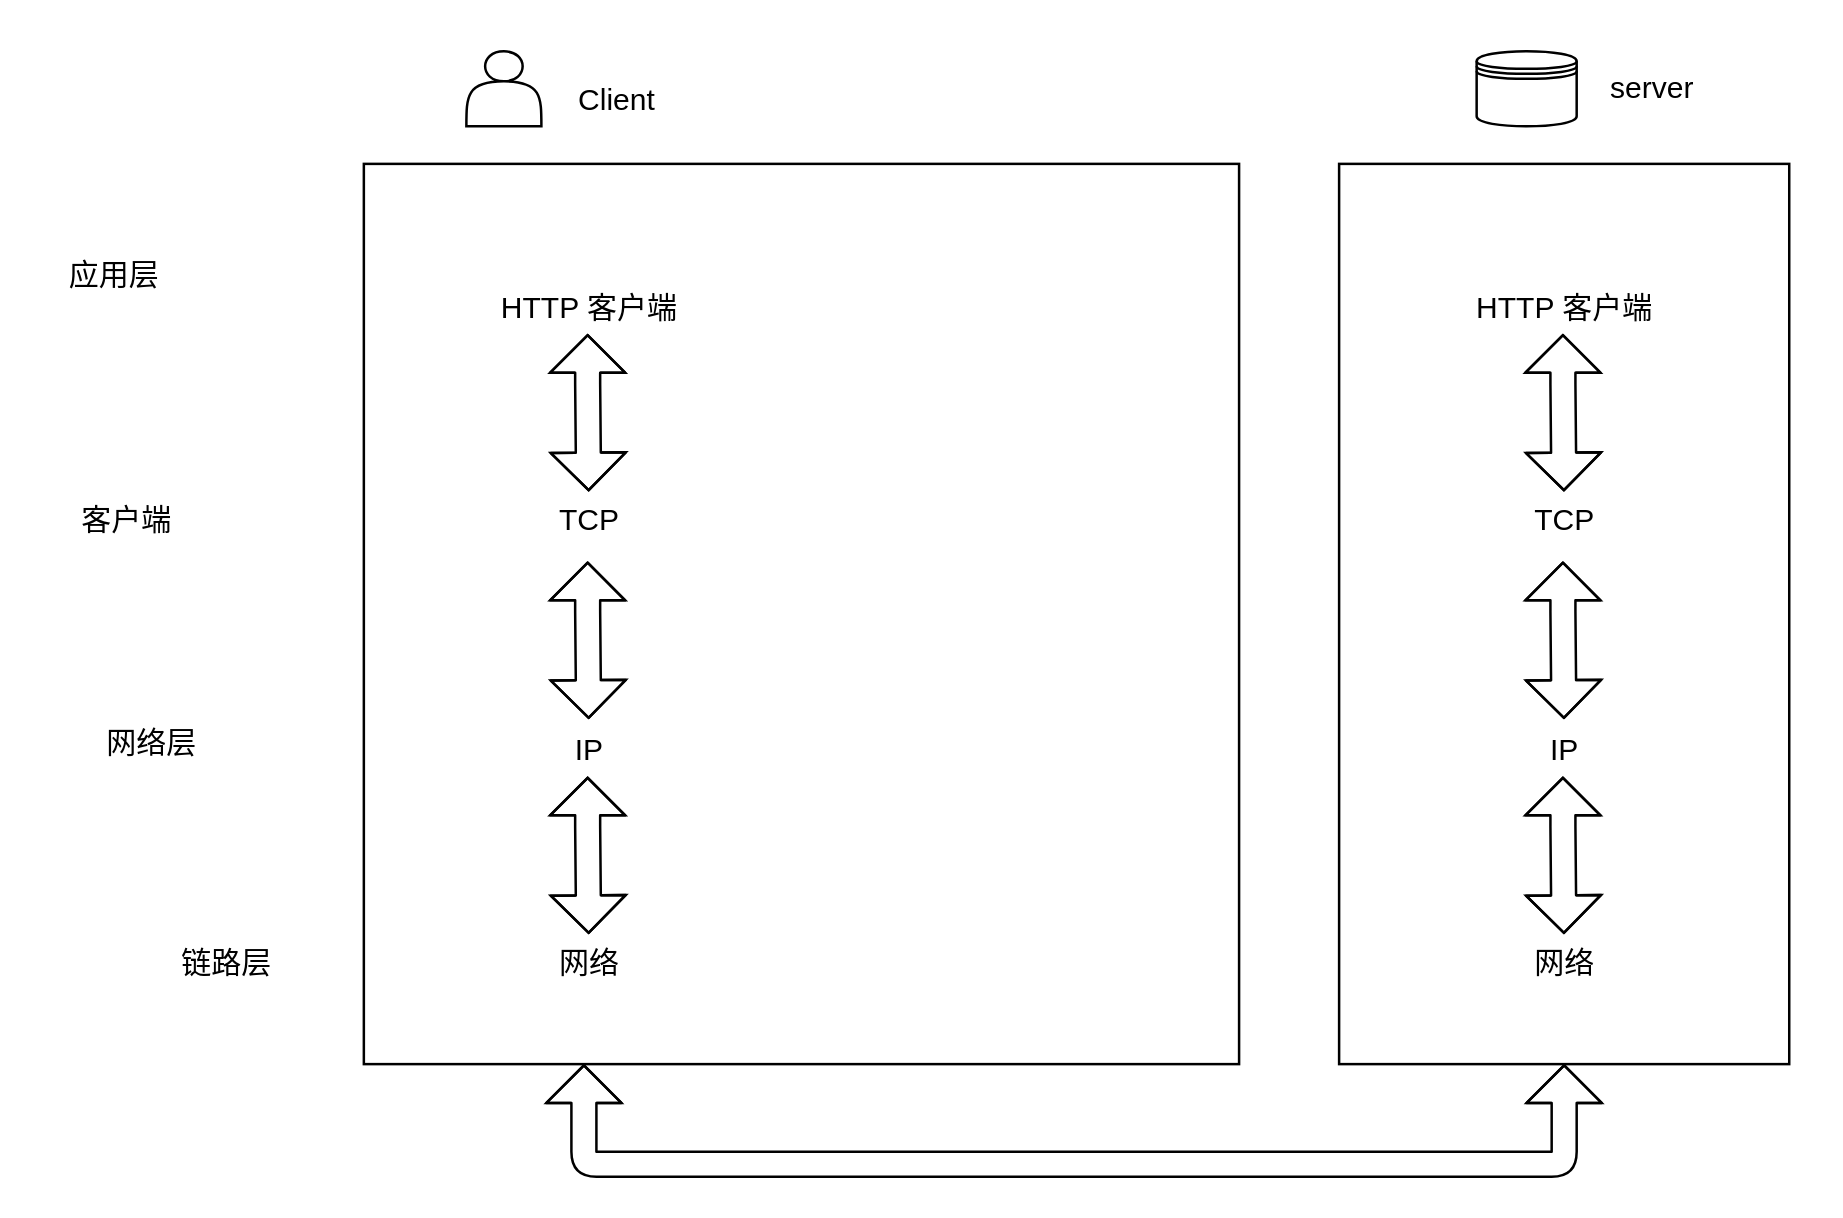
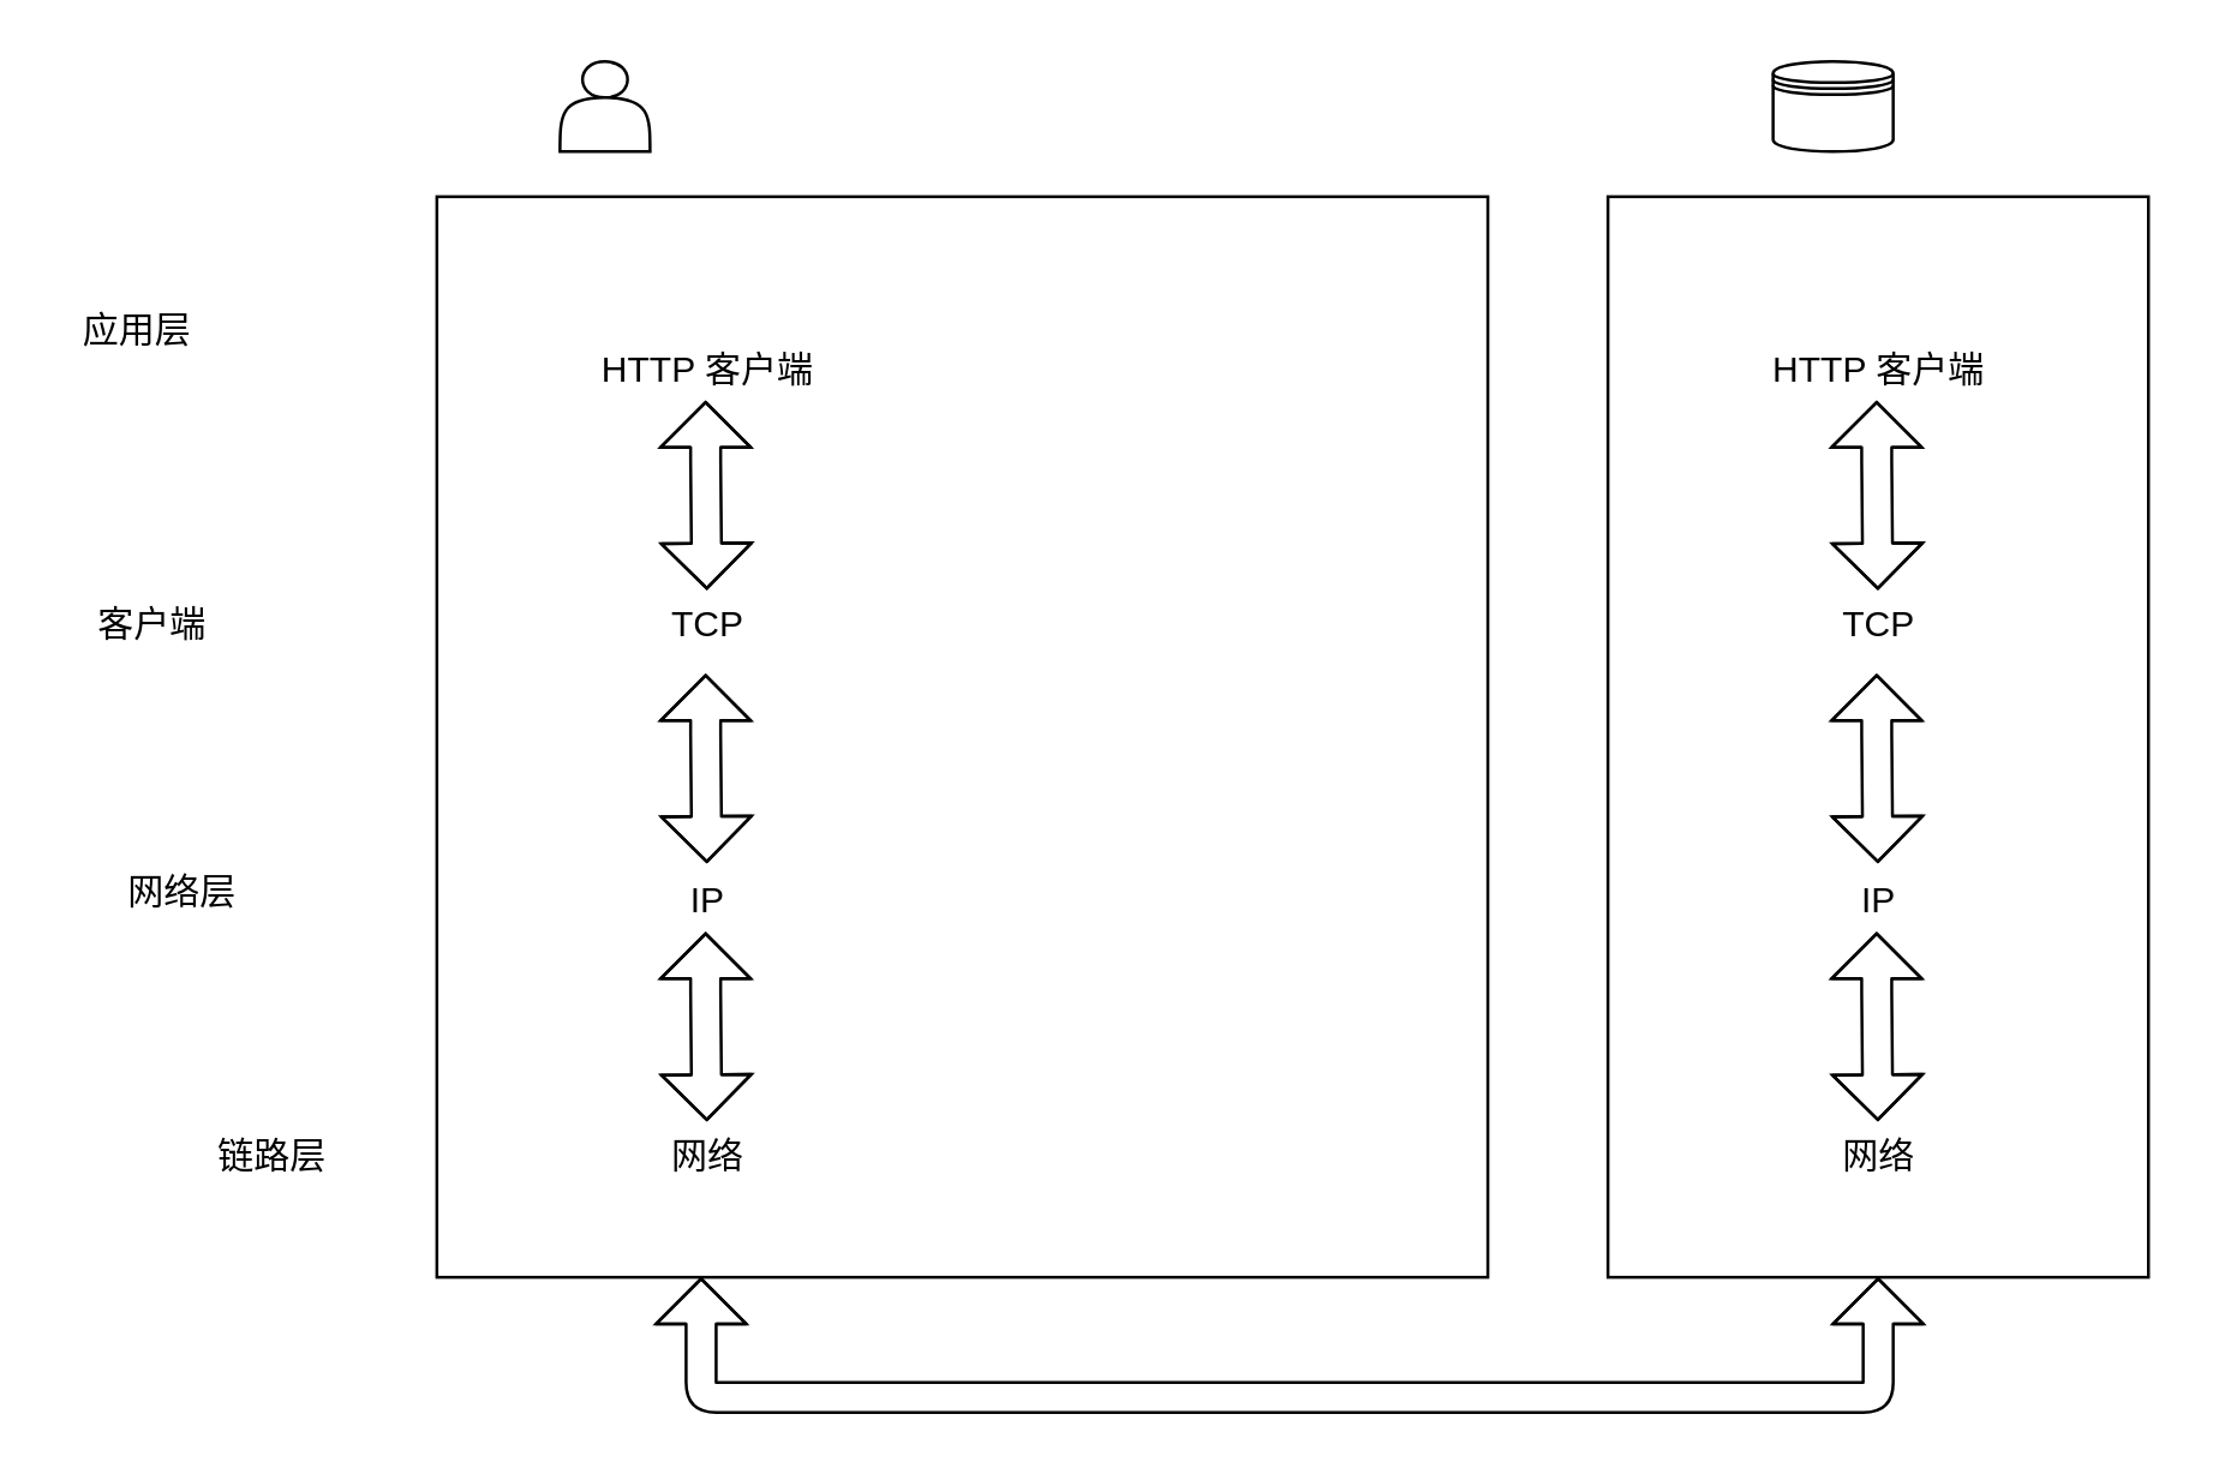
  <mxCell id="0" />
  <mxCell id="1" parent="0" />
  <mxCell id="2" value="应用层" style="text;html=1;resizable=0;autosize=1;align=center;verticalAlign=middle;points=[];fillColor=none;strokeColor=none;rounded=0;sketch=0;" vertex="1" parent="1"><mxGeometry x="20" y="100" width="50" height="20" as="geometry" /></mxCell>
  <mxCell id="3" value="客户端" style="text;html=1;resizable=0;autosize=1;align=center;verticalAlign=middle;points=[];fillColor=none;strokeColor=none;rounded=0;sketch=0;" vertex="1" parent="1"><mxGeometry x="25" y="198" width="50" height="20" as="geometry" /></mxCell>
  <mxCell id="4" value="链路层" style="text;html=1;resizable=0;autosize=1;align=center;verticalAlign=middle;points=[];fillColor=none;strokeColor=none;rounded=0;sketch=0;" vertex="1" parent="1"><mxGeometry x="65" y="375" width="50" height="20" as="geometry" /></mxCell>
  <mxCell id="5" value="网络层" style="text;html=1;resizable=0;autosize=1;align=center;verticalAlign=middle;points=[];fillColor=none;strokeColor=none;rounded=0;sketch=0;" vertex="1" parent="1"><mxGeometry x="35" y="287" width="50" height="20" as="geometry" /></mxCell>
  <mxCell id="6" value="" style="rounded=0;whiteSpace=wrap;html=1;" vertex="1" parent="1"><mxGeometry x="145" y="65" width="350" height="360" as="geometry" /></mxCell>
  <mxCell id="7" value="TCP" style="text;html=1;resizable=0;autosize=1;align=center;verticalAlign=middle;points=[];fillColor=none;strokeColor=none;rounded=0;" vertex="1" parent="1"><mxGeometry x="215" y="198" width="40" height="20" as="geometry" /></mxCell>
  <mxCell id="8" value="IP" style="text;html=1;resizable=0;autosize=1;align=center;verticalAlign=middle;points=[];fillColor=none;strokeColor=none;rounded=0;" vertex="1" parent="1"><mxGeometry x="220" y="290" width="30" height="20" as="geometry" /></mxCell>
  <mxCell id="9" value="网络" style="text;html=1;resizable=0;autosize=1;align=center;verticalAlign=middle;points=[];fillColor=none;strokeColor=none;rounded=0;" vertex="1" parent="1"><mxGeometry x="215" y="375" width="40" height="20" as="geometry" /></mxCell>
  <mxCell id="10" value="HTTP 客户端" style="text;html=1;resizable=0;autosize=1;align=center;verticalAlign=middle;points=[];fillColor=none;strokeColor=none;rounded=0;" vertex="1" parent="1"><mxGeometry x="190" y="113" width="90" height="20" as="geometry" /></mxCell>
  <mxCell id="11" value="" style="group" vertex="1" connectable="0" parent="1"><mxGeometry x="186" y="20" width="85" height="30" as="geometry" /></mxCell>
- <mxCell id="12" value="Client" style="text;html=1;resizable=0;autosize=1;align=center;verticalAlign=middle;points=[];fillColor=none;strokeColor=none;rounded=0;" vertex="1" parent="11"><mxGeometry x="35" y="10" width="50" height="20" as="geometry" /></mxCell>
  <mxCell id="13" value="" style="shape=actor;whiteSpace=wrap;html=1;" vertex="1" parent="11"><mxGeometry width="30" height="30" as="geometry" /></mxCell>
  <mxCell id="14" value="" style="group" vertex="1" connectable="0" parent="1"><mxGeometry x="590" y="20" width="95" height="30" as="geometry" /></mxCell>
- <mxCell id="15" value="server" style="text;html=1;resizable=0;autosize=1;align=center;verticalAlign=middle;points=[];fillColor=none;strokeColor=none;rounded=0;" vertex="1" parent="14"><mxGeometry x="45" y="5" width="50" height="20" as="geometry" /></mxCell>
  <mxCell id="16" value="" style="shape=datastore;whiteSpace=wrap;html=1;sketch=0;" vertex="1" parent="14"><mxGeometry width="40" height="30" as="geometry" /></mxCell>
  <mxCell id="17" value="" style="shape=flexArrow;endArrow=classic;startArrow=classic;html=1;fillColor=default;gradientColor=#ffffff;endWidth=19;endSize=4.67;startWidth=19;startSize=4.67;" edge="1" parent="1"><mxGeometry width="100" height="100" relative="1" as="geometry"><mxPoint x="234.906" y="373" as="sourcePoint" /><mxPoint x="234.5" y="310" as="targetPoint" /><Array as="points"><mxPoint x="234.5" y="330" /></Array></mxGeometry></mxCell>
  <mxCell id="18" value="" style="shape=flexArrow;endArrow=classic;startArrow=classic;html=1;fillColor=default;gradientColor=#ffffff;endWidth=19;endSize=4.67;startWidth=19;startSize=4.67;" edge="1" parent="1"><mxGeometry width="100" height="100" relative="1" as="geometry"><mxPoint x="234.906" y="287" as="sourcePoint" /><mxPoint x="234.5" y="224" as="targetPoint" /><Array as="points"><mxPoint x="234.5" y="244" /></Array></mxGeometry></mxCell>
  <mxCell id="19" value="" style="shape=flexArrow;endArrow=classic;startArrow=classic;html=1;fillColor=default;gradientColor=#ffffff;endWidth=19;endSize=4.67;startWidth=19;startSize=4.67;" edge="1" parent="1"><mxGeometry width="100" height="100" relative="1" as="geometry"><mxPoint x="234.906" y="196" as="sourcePoint" /><mxPoint x="234.5" y="133" as="targetPoint" /><Array as="points"><mxPoint x="234.5" y="153" /></Array></mxGeometry></mxCell>
  <mxCell id="20" value="" style="rounded=0;whiteSpace=wrap;html=1;" vertex="1" parent="1"><mxGeometry x="535" y="65" width="180" height="360" as="geometry" /></mxCell>
  <mxCell id="21" value="TCP" style="text;html=1;resizable=0;autosize=1;align=center;verticalAlign=middle;points=[];fillColor=none;strokeColor=none;rounded=0;" vertex="1" parent="1"><mxGeometry x="605" y="198" width="40" height="20" as="geometry" /></mxCell>
  <mxCell id="22" value="IP" style="text;html=1;resizable=0;autosize=1;align=center;verticalAlign=middle;points=[];fillColor=none;strokeColor=none;rounded=0;" vertex="1" parent="1"><mxGeometry x="610" y="290" width="30" height="20" as="geometry" /></mxCell>
  <mxCell id="23" value="网络" style="text;html=1;resizable=0;autosize=1;align=center;verticalAlign=middle;points=[];fillColor=none;strokeColor=none;rounded=0;" vertex="1" parent="1"><mxGeometry x="605" y="375" width="40" height="20" as="geometry" /></mxCell>
  <mxCell id="24" value="HTTP 客户端" style="text;html=1;resizable=0;autosize=1;align=center;verticalAlign=middle;points=[];fillColor=none;strokeColor=none;rounded=0;" vertex="1" parent="1"><mxGeometry x="580" y="113" width="90" height="20" as="geometry" /></mxCell>
  <mxCell id="25" value="" style="shape=flexArrow;endArrow=classic;startArrow=classic;html=1;fillColor=default;gradientColor=#ffffff;endWidth=19;endSize=4.67;startWidth=19;startSize=4.67;" edge="1" parent="1"><mxGeometry width="100" height="100" relative="1" as="geometry"><mxPoint x="624.906" y="373" as="sourcePoint" /><mxPoint x="624.5" y="310" as="targetPoint" /><Array as="points"><mxPoint x="624.5" y="330" /></Array></mxGeometry></mxCell>
  <mxCell id="26" value="" style="shape=flexArrow;endArrow=classic;startArrow=classic;html=1;fillColor=default;gradientColor=#ffffff;endWidth=19;endSize=4.67;startWidth=19;startSize=4.67;" edge="1" parent="1"><mxGeometry width="100" height="100" relative="1" as="geometry"><mxPoint x="624.906" y="287" as="sourcePoint" /><mxPoint x="624.5" y="224" as="targetPoint" /><Array as="points"><mxPoint x="624.5" y="244" /></Array></mxGeometry></mxCell>
  <mxCell id="27" value="" style="shape=flexArrow;endArrow=classic;startArrow=classic;html=1;fillColor=default;gradientColor=#ffffff;endWidth=19;endSize=4.67;startWidth=19;startSize=4.67;" edge="1" parent="1"><mxGeometry width="100" height="100" relative="1" as="geometry"><mxPoint x="624.906" y="196" as="sourcePoint" /><mxPoint x="624.5" y="133" as="targetPoint" /><Array as="points"><mxPoint x="624.5" y="153" /></Array></mxGeometry></mxCell>
  <mxCell id="28" value="" style="shape=flexArrow;endArrow=classic;startArrow=classic;html=1;fillColor=default;gradientColor=#ffffff;endWidth=19;endSize=4.67;startWidth=19;startSize=4.67;exitX=0.5;exitY=1;exitDx=0;exitDy=0;" edge="1" parent="1" source="20"><mxGeometry width="100" height="100" relative="1" as="geometry"><mxPoint x="485" y="425" as="sourcePoint" /><mxPoint x="233" y="425" as="targetPoint" /><Array as="points"><mxPoint x="625" y="465" /><mxPoint x="233" y="465" /></Array></mxGeometry></mxCell>
